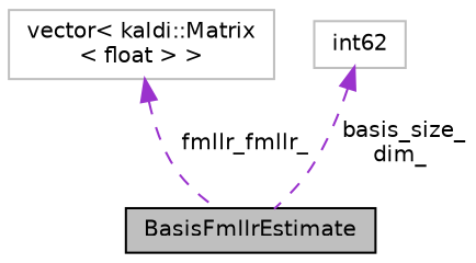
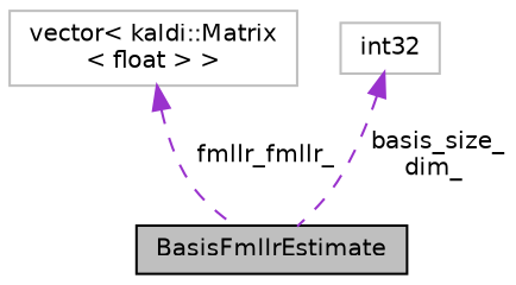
  digraph {
    node [color=grey75 fillcolor=white fontname=Helvetica fontsize=10 shape=record style=filled]
    edge [color=darkorchid3 dir=back fontname=Helvetica fontsize=10 labelfontname=Helvetica labelfontsize=10 style=dashed]
    n1 [color=black fillcolor=grey75 fontcolor=black height=0.2 label=BasisFmllrEstimate width=0.4]
    n2 [height=0.2 label="vector\< kaldi::Matrix\l\< float \> \>" width=0.4]
-   n3 [height=0.2 label=int62 width=0.4]
+   n3 [height=0.2 label=int32 width=0.4]
    n2 -> n1 [label=" fmllr_fmllr_"]
    n3 -> n1 [label=" basis_size_\ndim_"]
  }
